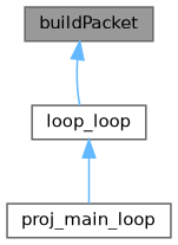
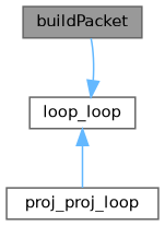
  digraph {
    rankdir=TB
    node [color=grey40 fillcolor=white fontname=Helvetica fontsize=10 shape=box style=filled]
    edge [color=steelblue1 dir=back fontname=Helvetica fontsize=10 labelfontname=Helvetica labelfontsize=10 style=solid]
    n1 [color=gray40 fillcolor=grey60 fontcolor=black height=0.2 label=buildPacket width=0.4]
    n2 [height=0.2 label=loop_loop width=0.4]
-   n3 [height=0.2 label=proj_main_loop width=0.4]
-   n1 -> n2
+   n3 [height=0.2 label=proj_proj_loop width=0.4]
+   n2 -> n1
    n2 -> n3
  }
